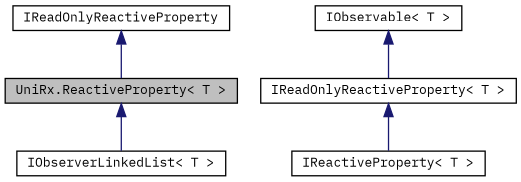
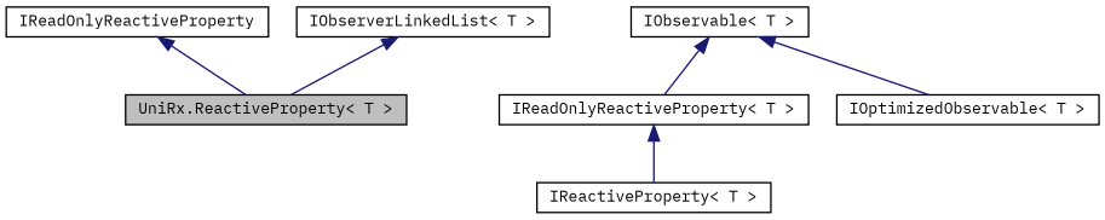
  digraph {
    fontname="IBM Plex Mono"
    rankdir=TB
    node [color=black fillcolor=white fontname="IBM Plex Mono" fontsize=10 shape=record style=filled]
    edge [color=midnightblue dir=back fontname="IBM Plex Mono" fontsize=10 labelfontname=Helvetica labelfontsize=10 style=solid]
    n1 [fillcolor=grey75 fontcolor=black height=0.2 label="UniRx.ReactiveProperty\< T \>" width=0.4]
    n2 [height=0.2 label="IReactiveProperty\< T \>" width=0.4]
    n3 [height=0.2 label="IReadOnlyReactiveProperty\< T \>" width=0.4]
    n4 [height=0.2 label="IObservable\< T \>" width=0.4]
+   n5 [height=0.2 label="IOptimizedObservable\< T \>" width=0.4]
    n6 [height=0.2 label=IReadOnlyReactiveProperty width=0.4]
    n7 [height=0.2 label="IObserverLinkedList\< T \>" width=0.4]
    n3 -> n2
    n4 -> n3
+   n4 -> n5
    n6 -> n1
-   n1 -> n7
+   n7 -> n1
  }
